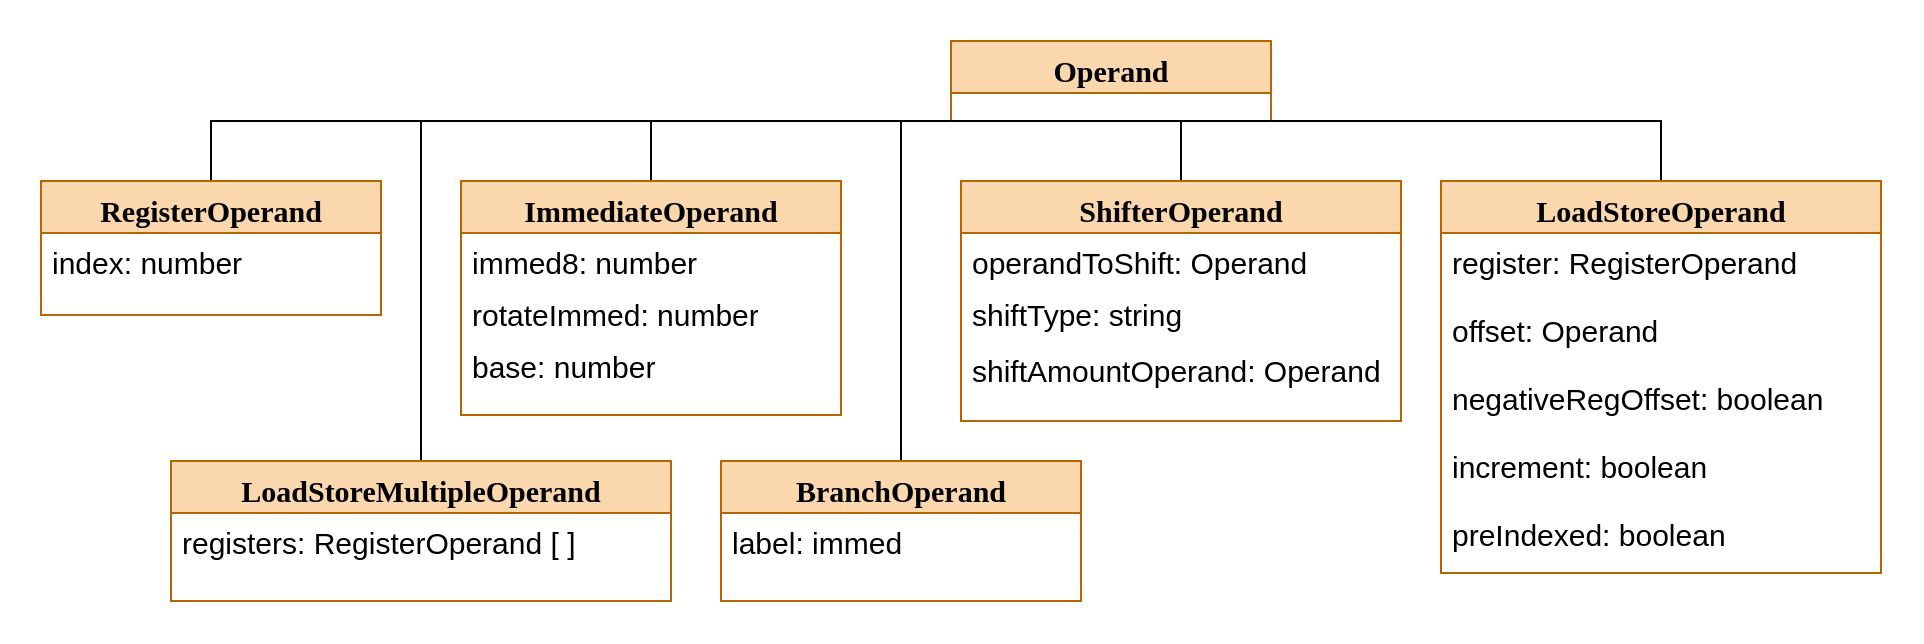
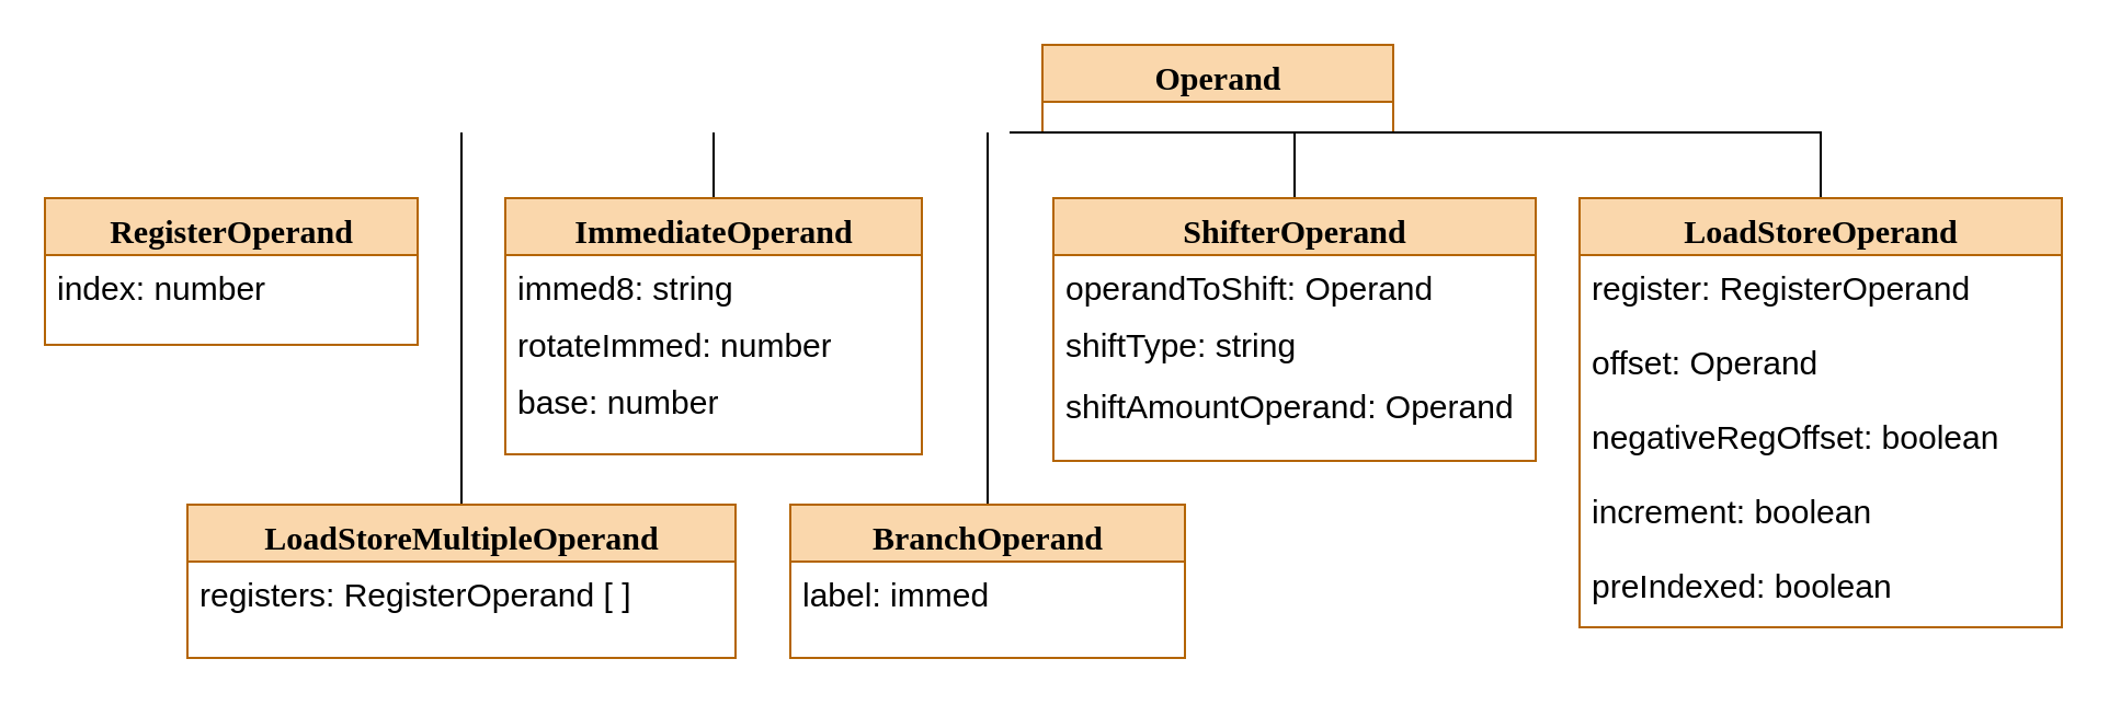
  <mxCell id="0" />
  <mxCell id="1" parent="0" />
- <mxCell id="2" style="edgeStyle=none;rounded=0;orthogonalLoop=1;jettySize=auto;html=1;exitX=0.5;exitY=1;exitDx=0;exitDy=0;entryX=0.5;entryY=0;entryDx=0;entryDy=0;endArrow=none;startSize=14;endSize=14;sourcePerimeterSpacing=8;targetPerimeterSpacing=8;endFill=0;" parent="1" source="3" target="4" edge="1"><mxGeometry relative="1" as="geometry"><Array as="points"><mxPoint x="460" y="60" /><mxPoint x="105" y="60" /></Array></mxGeometry></mxCell>
  <mxCell id="3" value="Operand" style="swimlane;html=1;fontStyle=1;align=center;verticalAlign=top;childLayout=stackLayout;horizontal=1;startSize=26;horizontalStack=0;resizeParent=1;resizeLast=0;collapsible=0;marginBottom=0;swimlaneFillColor=#ffffff;rounded=0;shadow=0;comic=0;labelBackgroundColor=none;strokeWidth=1;fillColor=#fad7ac;fontFamily=Verdana;fontSize=15;strokeColor=#b46504;" parent="1" vertex="1"><mxGeometry x="475" y="20" width="160" height="40" as="geometry"><mxRectangle x="90" y="83" width="60" height="26" as="alternateBounds" /></mxGeometry></mxCell>
  <mxCell id="4" value="RegisterOperand" style="swimlane;html=1;fontStyle=1;align=center;verticalAlign=top;childLayout=stackLayout;horizontal=1;startSize=26;horizontalStack=0;resizeParent=1;resizeLast=0;collapsible=0;marginBottom=0;swimlaneFillColor=#ffffff;rounded=0;shadow=0;comic=0;labelBackgroundColor=none;strokeWidth=1;fillColor=#fad7ac;fontFamily=Verdana;fontSize=15;strokeColor=#b46504;swimlaneLine=1;" parent="1" vertex="1"><mxGeometry x="20" y="90" width="170" height="67" as="geometry"><mxRectangle x="90" y="83" width="60" height="26" as="alternateBounds" /></mxGeometry></mxCell>
  <mxCell id="5" value="index: number" style="text;html=1;strokeColor=none;fillColor=none;align=left;verticalAlign=top;spacingLeft=4;spacingRight=4;whiteSpace=wrap;overflow=hidden;rotatable=0;points=[[0,0.5],[1,0.5]];portConstraint=eastwest;fontSize=15;" parent="4" vertex="1"><mxGeometry y="26" width="170" height="24" as="geometry" /></mxCell>
  <mxCell id="6" style="edgeStyle=none;rounded=0;orthogonalLoop=1;jettySize=auto;html=1;exitX=0.5;exitY=0;exitDx=0;exitDy=0;endArrow=none;endFill=0;startSize=14;endSize=14;sourcePerimeterSpacing=8;targetPerimeterSpacing=8;" parent="1" source="7" edge="1"><mxGeometry relative="1" as="geometry"><mxPoint x="460" y="60" as="targetPoint" /><Array as="points"><mxPoint x="830" y="60" /></Array></mxGeometry></mxCell>
  <mxCell id="7" value="LoadStoreOperand" style="swimlane;html=1;fontStyle=1;align=center;verticalAlign=top;childLayout=stackLayout;horizontal=1;startSize=26;horizontalStack=0;resizeParent=1;resizeLast=0;collapsible=0;marginBottom=0;swimlaneFillColor=#ffffff;rounded=0;shadow=0;comic=0;labelBackgroundColor=none;strokeWidth=1;fillColor=#fad7ac;fontFamily=Verdana;fontSize=15;strokeColor=#b46504;" parent="1" vertex="1"><mxGeometry x="720" y="90" width="220" height="196" as="geometry"><mxRectangle x="90" y="83" width="60" height="26" as="alternateBounds" /></mxGeometry></mxCell>
  <mxCell id="8" value="&lt;div&gt;register: RegisterOperand&lt;/div&gt;&lt;div&gt;&lt;br&gt;&lt;/div&gt;" style="text;html=1;strokeColor=none;fillColor=none;align=left;verticalAlign=top;spacingLeft=4;spacingRight=4;whiteSpace=wrap;overflow=hidden;rotatable=0;points=[[0,0.5],[1,0.5]];portConstraint=eastwest;fontSize=15;" parent="7" vertex="1"><mxGeometry y="26" width="220" height="34" as="geometry" /></mxCell>
  <mxCell id="9" value="offset: Operand" style="text;html=1;strokeColor=none;fillColor=none;align=left;verticalAlign=top;spacingLeft=4;spacingRight=4;whiteSpace=wrap;overflow=hidden;rotatable=0;points=[[0,0.5],[1,0.5]];portConstraint=eastwest;fontSize=15;" parent="7" vertex="1"><mxGeometry y="60" width="220" height="34" as="geometry" /></mxCell>
  <mxCell id="10" value="&lt;div&gt;negativeRegOffset: boolean&lt;br&gt;&lt;/div&gt;&lt;div&gt;&lt;br&gt;&lt;/div&gt;" style="text;html=1;strokeColor=none;fillColor=none;align=left;verticalAlign=top;spacingLeft=4;spacingRight=4;whiteSpace=wrap;overflow=hidden;rotatable=0;points=[[0,0.5],[1,0.5]];portConstraint=eastwest;fontSize=15;" parent="7" vertex="1"><mxGeometry y="94" width="220" height="34" as="geometry" /></mxCell>
  <mxCell id="11" value="increment: boolean" style="text;html=1;strokeColor=none;fillColor=none;align=left;verticalAlign=top;spacingLeft=4;spacingRight=4;whiteSpace=wrap;overflow=hidden;rotatable=0;points=[[0,0.5],[1,0.5]];portConstraint=eastwest;fontSize=15;" parent="7" vertex="1"><mxGeometry y="128" width="220" height="34" as="geometry" /></mxCell>
  <mxCell id="12" value="preIndexed: boolean" style="text;html=1;strokeColor=none;fillColor=none;align=left;verticalAlign=top;spacingLeft=4;spacingRight=4;whiteSpace=wrap;overflow=hidden;rotatable=0;points=[[0,0.5],[1,0.5]];portConstraint=eastwest;fontSize=15;" parent="7" vertex="1"><mxGeometry y="162" width="220" height="34" as="geometry" /></mxCell>
  <mxCell id="13" style="edgeStyle=none;rounded=0;orthogonalLoop=1;jettySize=auto;html=1;exitX=0.5;exitY=0;exitDx=0;exitDy=0;endArrow=none;endFill=0;startSize=14;endSize=14;sourcePerimeterSpacing=8;targetPerimeterSpacing=8;" parent="1" source="14" edge="1"><mxGeometry relative="1" as="geometry"><mxPoint x="325" y="60" as="targetPoint" /></mxGeometry></mxCell>
  <mxCell id="14" value="ImmediateOperand" style="swimlane;html=1;fontStyle=1;align=center;verticalAlign=top;childLayout=stackLayout;horizontal=1;startSize=26;horizontalStack=0;resizeParent=1;resizeLast=0;collapsible=0;marginBottom=0;swimlaneFillColor=#ffffff;rounded=0;shadow=0;comic=0;labelBackgroundColor=none;strokeWidth=1;fillColor=#fad7ac;fontFamily=Verdana;fontSize=15;strokeColor=#b46504;" parent="1" vertex="1"><mxGeometry x="230" y="90" width="190" height="117" as="geometry"><mxRectangle x="90" y="83" width="60" height="26" as="alternateBounds" /></mxGeometry></mxCell>
- <mxCell id="15" value="immed8: number" style="text;html=1;strokeColor=none;fillColor=none;align=left;verticalAlign=top;spacingLeft=4;spacingRight=4;whiteSpace=wrap;overflow=hidden;rotatable=0;points=[[0,0.5],[1,0.5]];portConstraint=eastwest;fontSize=15;" parent="14" vertex="1"><mxGeometry y="26" width="190" height="26" as="geometry" /></mxCell>
+ <mxCell id="15" value="immed8: string" style="text;html=1;strokeColor=none;fillColor=none;align=left;verticalAlign=top;spacingLeft=4;spacingRight=4;whiteSpace=wrap;overflow=hidden;rotatable=0;points=[[0,0.5],[1,0.5]];portConstraint=eastwest;fontSize=15;" parent="14" vertex="1"><mxGeometry y="26" width="190" height="26" as="geometry" /></mxCell>
  <mxCell id="16" value="rotateImmed: number" style="text;html=1;strokeColor=none;fillColor=none;align=left;verticalAlign=top;spacingLeft=4;spacingRight=4;whiteSpace=wrap;overflow=hidden;rotatable=0;points=[[0,0.5],[1,0.5]];portConstraint=eastwest;fontSize=15;" parent="14" vertex="1"><mxGeometry y="52" width="190" height="26" as="geometry" /></mxCell>
  <mxCell id="17" value="base: number" style="text;html=1;strokeColor=none;fillColor=none;align=left;verticalAlign=top;spacingLeft=4;spacingRight=4;whiteSpace=wrap;overflow=hidden;rotatable=0;points=[[0,0.5],[1,0.5]];portConstraint=eastwest;fontSize=15;" parent="14" vertex="1"><mxGeometry y="78" width="190" height="22" as="geometry" /></mxCell>
  <mxCell id="18" style="edgeStyle=none;rounded=0;orthogonalLoop=1;jettySize=auto;html=1;exitX=0.5;exitY=0;exitDx=0;exitDy=0;endArrow=none;endFill=0;startSize=14;endSize=14;sourcePerimeterSpacing=8;targetPerimeterSpacing=8;" parent="1" source="19" edge="1"><mxGeometry relative="1" as="geometry"><mxPoint x="210" y="60" as="targetPoint" /></mxGeometry></mxCell>
  <mxCell id="19" value="LoadStoreMultipleOperand" style="swimlane;html=1;fontStyle=1;align=center;verticalAlign=top;childLayout=stackLayout;horizontal=1;startSize=26;horizontalStack=0;resizeParent=1;resizeLast=0;collapsible=0;marginBottom=0;swimlaneFillColor=#ffffff;rounded=0;shadow=0;comic=0;labelBackgroundColor=none;strokeWidth=1;fillColor=#fad7ac;fontFamily=Verdana;fontSize=15;strokeColor=#b46504;" parent="1" vertex="1"><mxGeometry x="85" y="230" width="250" height="70" as="geometry"><mxRectangle x="90" y="83" width="60" height="26" as="alternateBounds" /></mxGeometry></mxCell>
  <mxCell id="20" value="registers: RegisterOperand [ ]" style="text;html=1;strokeColor=none;fillColor=none;align=left;verticalAlign=top;spacingLeft=4;spacingRight=4;whiteSpace=wrap;overflow=hidden;rotatable=0;points=[[0,0.5],[1,0.5]];portConstraint=eastwest;fontSize=15;" parent="19" vertex="1"><mxGeometry y="26" width="250" height="44" as="geometry" /></mxCell>
  <mxCell id="21" style="edgeStyle=none;rounded=0;orthogonalLoop=1;jettySize=auto;html=1;exitX=0.5;exitY=0;exitDx=0;exitDy=0;endArrow=none;endFill=0;startSize=14;endSize=14;sourcePerimeterSpacing=8;targetPerimeterSpacing=8;" parent="1" source="22" edge="1"><mxGeometry relative="1" as="geometry"><mxPoint x="450" y="60" as="targetPoint" /></mxGeometry></mxCell>
  <mxCell id="22" value="BranchOperand" style="swimlane;html=1;fontStyle=1;align=center;verticalAlign=top;childLayout=stackLayout;horizontal=1;startSize=26;horizontalStack=0;resizeParent=1;resizeLast=0;collapsible=0;marginBottom=0;swimlaneFillColor=#ffffff;rounded=0;shadow=0;comic=0;labelBackgroundColor=none;strokeWidth=1;fillColor=#fad7ac;fontFamily=Verdana;fontSize=15;strokeColor=#b46504;" parent="1" vertex="1"><mxGeometry x="360" y="230" width="180" height="70" as="geometry"><mxRectangle x="90" y="83" width="60" height="26" as="alternateBounds" /></mxGeometry></mxCell>
  <mxCell id="23" value="label: immed" style="text;html=1;strokeColor=none;fillColor=none;align=left;verticalAlign=top;spacingLeft=4;spacingRight=4;whiteSpace=wrap;overflow=hidden;rotatable=0;points=[[0,0.5],[1,0.5]];portConstraint=eastwest;fontSize=15;" parent="22" vertex="1"><mxGeometry y="26" width="180" height="26" as="geometry" /></mxCell>
  <mxCell id="24" style="edgeStyle=none;rounded=0;orthogonalLoop=1;jettySize=auto;html=1;exitX=0.5;exitY=0;exitDx=0;exitDy=0;endArrow=none;endFill=0;startSize=14;endSize=14;sourcePerimeterSpacing=8;targetPerimeterSpacing=8;" parent="1" source="25" edge="1"><mxGeometry relative="1" as="geometry"><mxPoint x="590" y="60" as="targetPoint" /></mxGeometry></mxCell>
  <mxCell id="25" value="ShifterOperand" style="swimlane;html=1;fontStyle=1;align=center;verticalAlign=top;childLayout=stackLayout;horizontal=1;startSize=26;horizontalStack=0;resizeParent=1;resizeLast=0;collapsible=0;marginBottom=0;swimlaneFillColor=#ffffff;rounded=0;shadow=0;comic=0;labelBackgroundColor=none;strokeWidth=1;fillColor=#fad7ac;fontFamily=Verdana;fontSize=15;strokeColor=#b46504;" parent="1" vertex="1"><mxGeometry x="480" y="90" width="220" height="120" as="geometry"><mxRectangle x="90" y="83" width="60" height="26" as="alternateBounds" /></mxGeometry></mxCell>
  <mxCell id="26" value="operandToShift: Operand" style="text;html=1;strokeColor=none;fillColor=none;align=left;verticalAlign=top;spacingLeft=4;spacingRight=4;whiteSpace=wrap;overflow=hidden;rotatable=0;points=[[0,0.5],[1,0.5]];portConstraint=eastwest;fontSize=15;" parent="25" vertex="1"><mxGeometry y="26" width="220" height="26" as="geometry" /></mxCell>
  <mxCell id="27" value="shiftType: string" style="text;html=1;strokeColor=none;fillColor=none;align=left;verticalAlign=top;spacingLeft=4;spacingRight=4;whiteSpace=wrap;overflow=hidden;rotatable=0;points=[[0,0.5],[1,0.5]];portConstraint=eastwest;fontSize=15;" parent="25" vertex="1"><mxGeometry y="52" width="220" height="28" as="geometry" /></mxCell>
  <mxCell id="28" value="shiftAmountOperand: Operand" style="text;html=1;strokeColor=none;fillColor=none;align=left;verticalAlign=top;spacingLeft=4;spacingRight=4;whiteSpace=wrap;overflow=hidden;rotatable=0;points=[[0,0.5],[1,0.5]];portConstraint=eastwest;fontSize=15;" vertex="1" parent="25"><mxGeometry y="80" width="220" height="22" as="geometry" /></mxCell>
